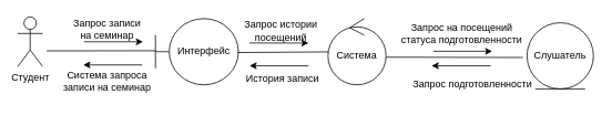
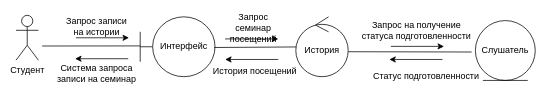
  <mxCell id="0" />
  <mxCell id="1" parent="0" />
  <mxCell id="2" value="&lt;div&gt;Студент&lt;/div&gt;" style="shape=umlActor;verticalLabelPosition=bottom;verticalAlign=top;html=1;outlineConnect=0;" vertex="1" parent="1"><mxGeometry x="20" y="20" width="30" height="60" as="geometry" /></mxCell>
  <mxCell id="3" value="Интерфейс" style="shape=umlBoundary;whiteSpace=wrap;html=1;" vertex="1" parent="1"><mxGeometry x="186" y="22" width="100" height="80" as="geometry" /></mxCell>
- <mxCell id="4" value="Система" style="ellipse;shape=umlControl;whiteSpace=wrap;html=1;" vertex="1" parent="1"><mxGeometry x="394" y="22" width="70" height="80" as="geometry" /></mxCell>
+ <mxCell id="4" value="История" style="ellipse;shape=umlControl;whiteSpace=wrap;html=1;" vertex="1" parent="1"><mxGeometry x="394" y="22" width="70" height="80" as="geometry" /></mxCell>
  <mxCell id="5" value="Слушатель" style="ellipse;shape=umlEntity;whiteSpace=wrap;html=1;" vertex="1" parent="1"><mxGeometry x="634" y="27" width="80" height="80" as="geometry" /></mxCell>
  <mxCell id="6" value="" style="endArrow=none;html=1;rounded=0;entryX=-0.034;entryY=0.342;entryDx=0;entryDy=0;entryPerimeter=0;" edge="1" parent="1"><mxGeometry width="50" height="50" relative="1" as="geometry"><mxPoint x="55" y="61" as="sourcePoint" /><mxPoint x="186" y="60.86" as="targetPoint" /></mxGeometry></mxCell>
  <mxCell id="7" value="" style="endArrow=none;html=1;rounded=0;entryX=0.006;entryY=0.503;entryDx=0;entryDy=0;entryPerimeter=0;" edge="1" parent="1" target="4"><mxGeometry width="50" height="50" relative="1" as="geometry"><mxPoint x="285" y="63" as="sourcePoint" /><mxPoint x="377" y="58" as="targetPoint" /></mxGeometry></mxCell>
  <mxCell id="8" value="" style="endArrow=none;html=1;rounded=0;exitX=1.003;exitY=0.583;exitDx=0;exitDy=0;exitPerimeter=0;" edge="1" parent="1" source="4"><mxGeometry width="50" height="50" relative="1" as="geometry"><mxPoint x="473" y="70" as="sourcePoint" /><mxPoint x="629" y="69" as="targetPoint" /></mxGeometry></mxCell>
  <mxCell id="9" value="" style="endArrow=classic;html=1;rounded=0;" edge="1" parent="1"><mxGeometry width="50" height="50" relative="1" as="geometry"><mxPoint x="100" y="50" as="sourcePoint" /><mxPoint x="171" y="50" as="targetPoint" /></mxGeometry></mxCell>
  <mxCell id="10" value="" style="endArrow=classic;html=1;rounded=0;" edge="1" parent="1"><mxGeometry width="50" height="50" relative="1" as="geometry"><mxPoint x="299.5" y="51.5" as="sourcePoint" /><mxPoint x="370.5" y="51.5" as="targetPoint" /></mxGeometry></mxCell>
  <mxCell id="11" value="" style="endArrow=classic;html=1;rounded=0;" edge="1" parent="1"><mxGeometry width="50" height="50" relative="1" as="geometry"><mxPoint x="521" y="61.5" as="sourcePoint" /><mxPoint x="592" y="61.5" as="targetPoint" /></mxGeometry></mxCell>
  <mxCell id="12" value="" style="endArrow=classic;html=1;rounded=0;" edge="1" parent="1"><mxGeometry width="50" height="50" relative="1" as="geometry"><mxPoint x="590" y="79" as="sourcePoint" /><mxPoint x="519" y="79" as="targetPoint" /></mxGeometry></mxCell>
  <mxCell id="13" value="" style="endArrow=classic;html=1;rounded=0;" edge="1" parent="1"><mxGeometry width="50" height="50" relative="1" as="geometry"><mxPoint x="370.5" y="79" as="sourcePoint" /><mxPoint x="299.5" y="79" as="targetPoint" /></mxGeometry></mxCell>
  <mxCell id="14" value="" style="endArrow=classic;html=1;rounded=0;" edge="1" parent="1"><mxGeometry width="50" height="50" relative="1" as="geometry"><mxPoint x="170" y="78" as="sourcePoint" /><mxPoint x="99" y="78" as="targetPoint" /></mxGeometry></mxCell>
- <mxCell id="15" value="Запрос записи на семинар" style="text;html=1;align=center;verticalAlign=middle;whiteSpace=wrap;rounded=0;" vertex="1" parent="1"><mxGeometry x="83" y="20" width="90" height="30" as="geometry" /></mxCell>
- <mxCell id="16" value="Запрос истории посещений" style="text;html=1;align=center;verticalAlign=middle;whiteSpace=wrap;rounded=0;" vertex="1" parent="1"><mxGeometry x="292" y="22" width="91" height="30" as="geometry" /></mxCell>
- <mxCell id="17" value="История записи" style="text;html=1;align=center;verticalAlign=middle;whiteSpace=wrap;rounded=0;" vertex="1" parent="1"><mxGeometry x="261" y="80" width="157" height="30" as="geometry" /></mxCell>
- <mxCell id="18" value="Запрос на посещений статуса подготовленности" style="text;html=1;align=center;verticalAlign=middle;whiteSpace=wrap;rounded=0;" vertex="1" parent="1"><mxGeometry x="477" y="25" width="157" height="30" as="geometry" /></mxCell>
- <mxCell id="19" value="Запрос подготовленности" style="text;html=1;align=center;verticalAlign=middle;whiteSpace=wrap;rounded=0;" vertex="1" parent="1"><mxGeometry x="490" y="87" width="157" height="30" as="geometry" /></mxCell>
+ <mxCell id="15" value="Запрос записи на истории" style="text;html=1;align=center;verticalAlign=middle;whiteSpace=wrap;rounded=0;" vertex="1" parent="1"><mxGeometry x="83" y="20" width="90" height="30" as="geometry" /></mxCell>
+ <mxCell id="16" value="Запрос семинар посещений" style="text;html=1;align=center;verticalAlign=middle;whiteSpace=wrap;rounded=0;" vertex="1" parent="1"><mxGeometry x="292" y="22" width="91" height="30" as="geometry" /></mxCell>
+ <mxCell id="17" value="История посещений" style="text;html=1;align=center;verticalAlign=middle;whiteSpace=wrap;rounded=0;" vertex="1" parent="1"><mxGeometry x="261" y="80" width="157" height="30" as="geometry" /></mxCell>
+ <mxCell id="18" value="Запрос на получение статуса подготовленности" style="text;html=1;align=center;verticalAlign=middle;whiteSpace=wrap;rounded=0;" vertex="1" parent="1"><mxGeometry x="477" y="25" width="157" height="30" as="geometry" /></mxCell>
+ <mxCell id="19" value="Статус подготовленности" style="text;html=1;align=center;verticalAlign=middle;whiteSpace=wrap;rounded=0;" vertex="1" parent="1"><mxGeometry x="490" y="87" width="157" height="30" as="geometry" /></mxCell>
  <mxCell id="20" value="Система запроса записи на семинар" style="text;html=1;align=center;verticalAlign=middle;whiteSpace=wrap;rounded=0;" vertex="1" parent="1"><mxGeometry x="74" y="83" width="108" height="30" as="geometry" /></mxCell>
